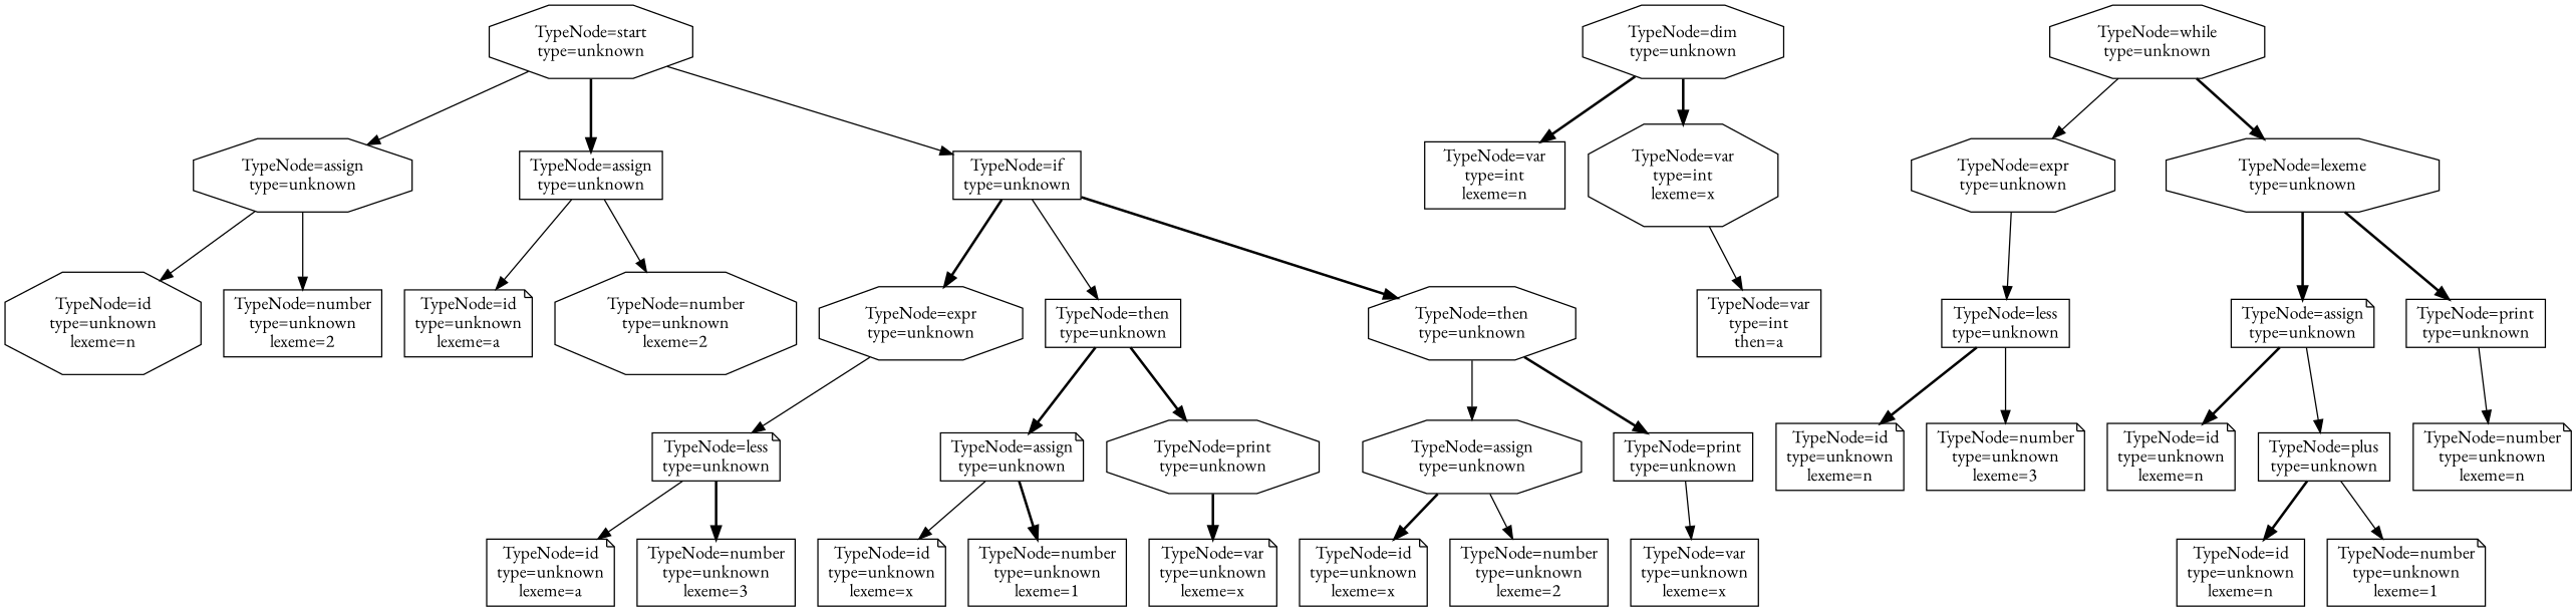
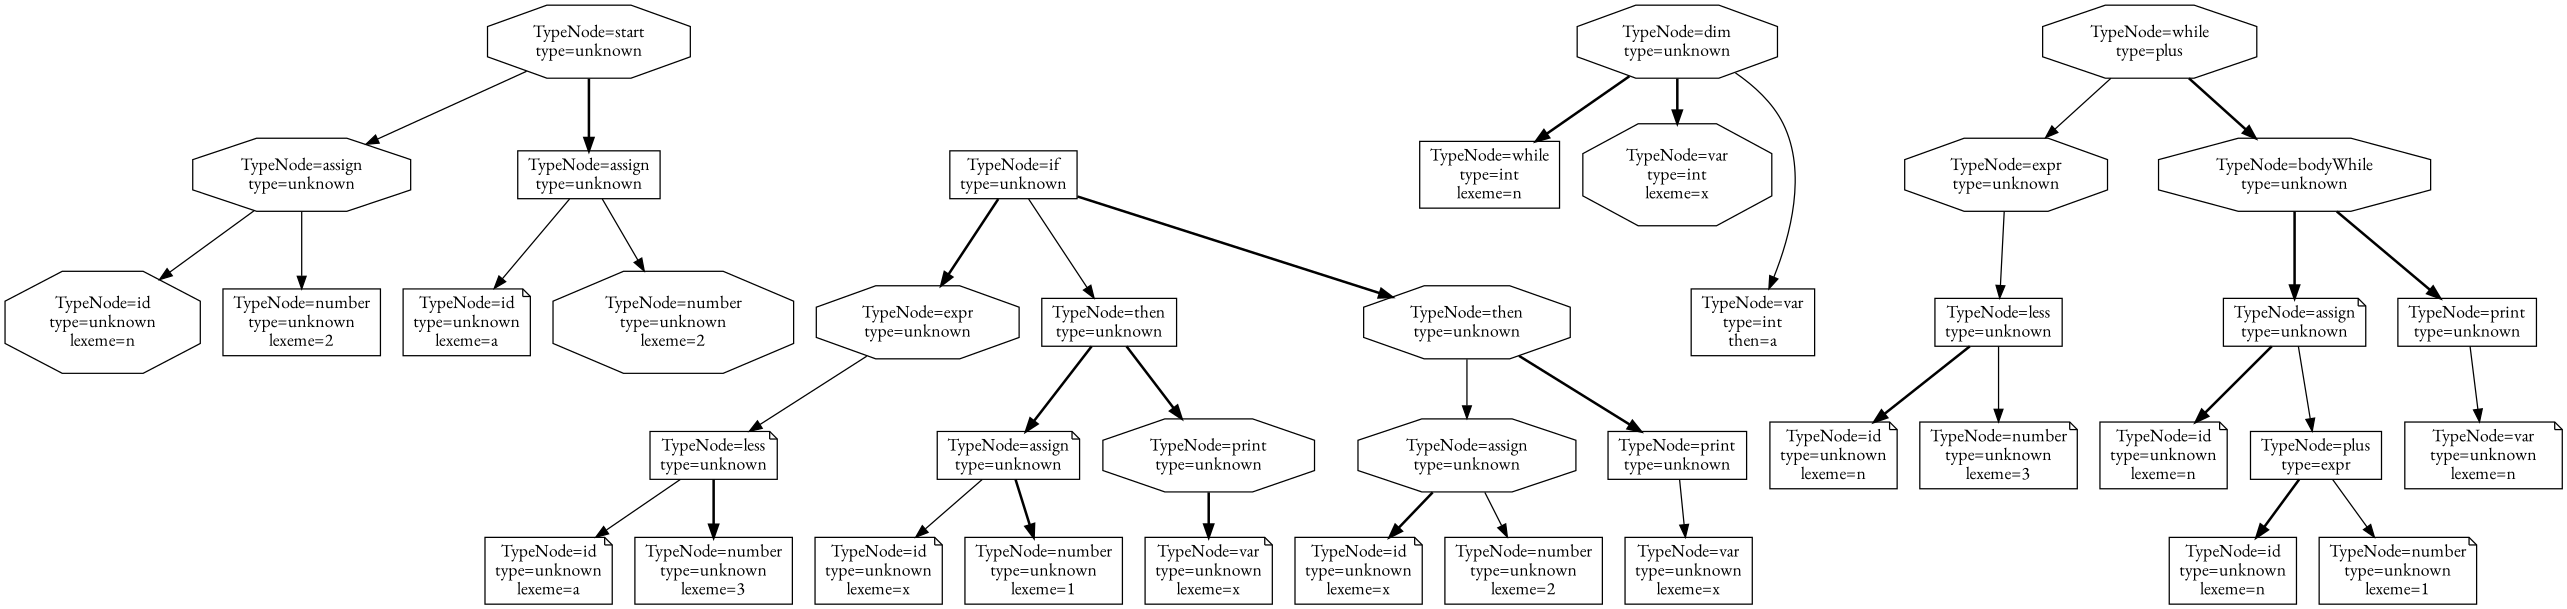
  digraph {
    fontname="EB Garamond"
    node [fontname="EB Garamond" shape=box]
    edge [fontname="EB Garamond" style=solid]
    n1 [label="TypeNode=start\ntype=unknown" shape=octagon]
    n2 [label="TypeNode=assign\ntype=unknown" shape=octagon]
    n3 [label="TypeNode=assign\ntype=unknown"]
    n4 [label="TypeNode=if\ntype=unknown"]
    n5 [label="TypeNode=dim\ntype=unknown" shape=octagon]
-   n6 [label="TypeNode=var\ntype=int\nlexeme=n"]
+   n6 [label="TypeNode=while\ntype=int\nlexeme=n"]
    n7 [label="TypeNode=var\ntype=int\nlexeme=x" shape=octagon]
    n8 [label="TypeNode=var\ntype=int\nthen=a"]
    n9 [label="TypeNode=id\ntype=unknown\nlexeme=n" shape=octagon]
    n10 [label="TypeNode=number\ntype=unknown\nlexeme=2"]
-   n11 [label="TypeNode=while\ntype=unknown" shape=octagon]
+   n11 [label="TypeNode=while\ntype=plus" shape=octagon]
    n12 [label="TypeNode=expr\ntype=unknown" shape=octagon]
-   n13 [label="TypeNode=lexeme\ntype=unknown" shape=octagon]
+   n13 [label="TypeNode=bodyWhile\ntype=unknown" shape=octagon]
    n14 [label="TypeNode=id\ntype=unknown\nlexeme=a" shape=note]
    n15 [label="TypeNode=number\ntype=unknown\nlexeme=2" shape=octagon]
    n16 [label="TypeNode=expr\ntype=unknown" shape=octagon]
    n17 [label="TypeNode=then\ntype=unknown"]
    n18 [label="TypeNode=then\ntype=unknown" shape=octagon]
    n19 [label="TypeNode=less\ntype=unknown"]
    n20 [label="TypeNode=assign\ntype=unknown" shape=note]
    n21 [label="TypeNode=print\ntype=unknown"]
    n22 [label="TypeNode=id\ntype=unknown\nlexeme=n" shape=note]
    n23 [label="TypeNode=number\ntype=unknown\nlexeme=3" shape=note]
    n24 [label="TypeNode=id\ntype=unknown\nlexeme=n" shape=note]
-   n25 [label="TypeNode=plus\ntype=unknown"]
-   n26 [label="TypeNode=number\ntype=unknown\nlexeme=n" shape=note]
+   n25 [label="TypeNode=plus\ntype=expr"]
+   n26 [label="TypeNode=var\ntype=unknown\nlexeme=n" shape=note]
    n27 [label="TypeNode=id\ntype=unknown\nlexeme=n"]
    n28 [label="TypeNode=number\ntype=unknown\nlexeme=1" shape=note]
    n29 [label="TypeNode=less\ntype=unknown" shape=note]
    n30 [label="TypeNode=assign\ntype=unknown" shape=note]
    n31 [label="TypeNode=print\ntype=unknown" shape=octagon]
    n32 [label="TypeNode=assign\ntype=unknown" shape=octagon]
    n33 [label="TypeNode=print\ntype=unknown"]
    n34 [label="TypeNode=id\ntype=unknown\nlexeme=a" shape=note]
    n35 [label="TypeNode=number\ntype=unknown\nlexeme=3"]
    n36 [label="TypeNode=id\ntype=unknown\nlexeme=x" shape=note]
    n37 [label="TypeNode=number\ntype=unknown\nlexeme=1"]
    n38 [label="TypeNode=var\ntype=unknown\nlexeme=x" shape=note]
    n39 [label="TypeNode=id\ntype=unknown\nlexeme=x" shape=note]
    n40 [label="TypeNode=number\ntype=unknown\nlexeme=2"]
    n41 [label="TypeNode=var\ntype=unknown\nlexeme=x"]
    n1 -> n2
    n1 -> n3 [style=bold]
-   n1 -> n4
    n2 -> n9
    n2 -> n10
    n3 -> n14
    n3 -> n15
    n4 -> n16 [style=bold]
    n4 -> n17
    n4 -> n18 [style=bold]
    n5 -> n6 [style=bold]
    n5 -> n7 [style=bold]
-   n7 -> n8
+   n5 -> n8
    n11 -> n12
    n11 -> n13 [style=bold]
    n12 -> n19
    n13 -> n20 [style=bold]
    n13 -> n21 [style=bold]
    n16 -> n29
    n17 -> n30 [style=bold]
    n17 -> n31 [style=bold]
    n18 -> n32
    n18 -> n33 [style=bold]
    n19 -> n22 [style=bold]
    n19 -> n23
    n20 -> n24 [style=bold]
    n20 -> n25
    n21 -> n26
    n25 -> n27 [style=bold]
    n25 -> n28
    n29 -> n34
    n29 -> n35 [style=bold]
    n30 -> n36
    n30 -> n37 [style=bold]
    n31 -> n38 [style=bold]
    n32 -> n39 [style=bold]
    n32 -> n40
    n33 -> n41
  }
